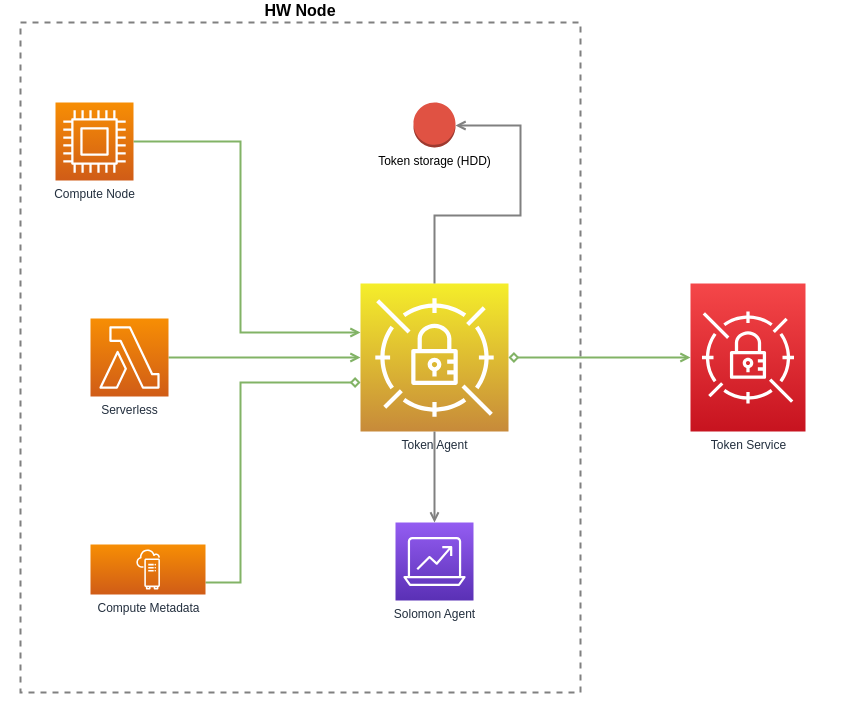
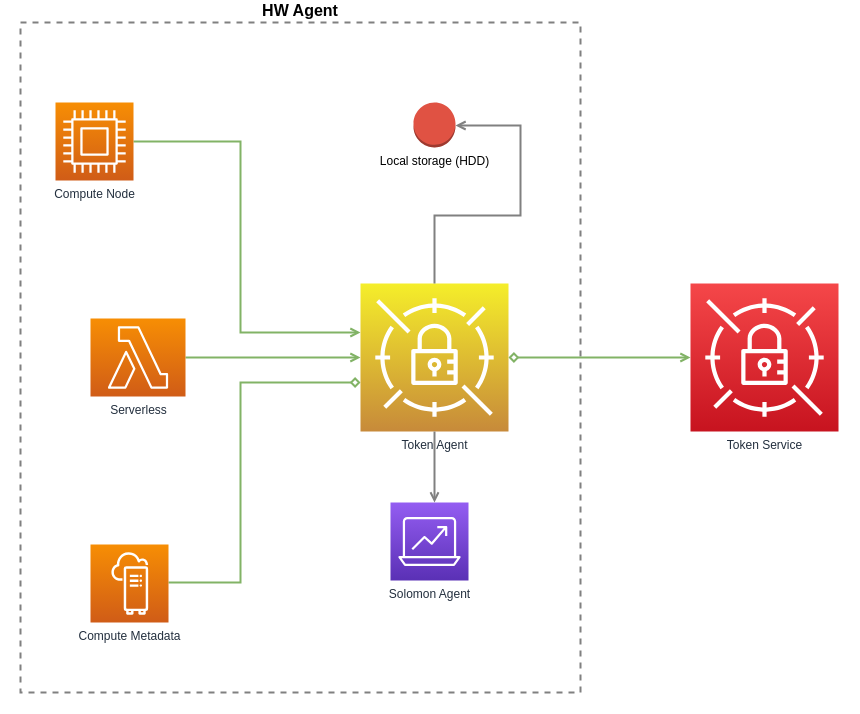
  <mxCell id="0" />
  <mxCell id="1" parent="0" />
- <mxCell id="2" value="HW Node" style="rounded=0;whiteSpace=wrap;html=1;strokeColor=#808080;strokeWidth=2;fillColor=none;gradientColor=#F34482;dashed=1;labelPosition=center;verticalLabelPosition=top;align=center;verticalAlign=bottom;fontSize=16;fontStyle=1" vertex="1" parent="1"><mxGeometry x="20" y="20" width="560" height="670" as="geometry" /></mxCell>
+ <mxCell id="2" value="HW Agent" style="rounded=0;whiteSpace=wrap;html=1;strokeColor=#808080;strokeWidth=2;fillColor=none;gradientColor=#F34482;dashed=1;labelPosition=center;verticalLabelPosition=top;align=center;verticalAlign=bottom;fontSize=16;fontStyle=1" vertex="1" parent="1"><mxGeometry x="20" y="20" width="560" height="670" as="geometry" /></mxCell>
  <mxCell id="3" value="" style="edgeStyle=orthogonalEdgeStyle;html=1;endArrow=diamond;elbow=vertical;startArrow=none;startFill=0;strokeColor=#82b366;rounded=0;strokeWidth=2;endFill=0;fillColor=#d5e8d4;" parent="1" source="11" edge="1" target="8"><mxGeometry width="100" relative="1" as="geometry"><mxPoint x="1267" y="630" as="sourcePoint" /><mxPoint x="1230" y="548" as="targetPoint" /><Array as="points"><mxPoint x="240" y="580" /><mxPoint x="240" y="380" /></Array></mxGeometry></mxCell>
  <mxCell id="4" value="" style="html=1;endArrow=none;elbow=vertical;startArrow=open;startFill=0;strokeColor=#82b366;strokeWidth=2;endFill=0;rounded=0;edgeStyle=orthogonalEdgeStyle;fillColor=#d5e8d4;" parent="1" target="9" edge="1"><mxGeometry width="100" relative="1" as="geometry"><mxPoint x="360" y="330" as="sourcePoint" /><mxPoint x="947" y="400" as="targetPoint" /><Array as="points"><mxPoint x="240" y="330" /><mxPoint x="240" y="139" /></Array></mxGeometry></mxCell>
  <mxCell id="5" value="" style="edgeStyle=orthogonalEdgeStyle;html=1;endArrow=diamond;elbow=vertical;startArrow=open;startFill=0;strokeColor=#82b366;rounded=0;strokeWidth=2;endFill=0;fillColor=#d5e8d4;" parent="1" target="8" edge="1" source="7"><mxGeometry width="100" relative="1" as="geometry"><mxPoint x="760" y="400" as="sourcePoint" /><mxPoint x="650" y="380" as="targetPoint" /><Array as="points"><mxPoint y="355" x="620" /><mxPoint y="355" x="620" /></Array></mxGeometry></mxCell>
  <mxCell id="6" value="" style="edgeStyle=orthogonalEdgeStyle;html=1;endArrow=none;elbow=vertical;startArrow=open;startFill=0;strokeColor=#82b366;rounded=0;strokeWidth=2;endFill=0;fillColor=#d5e8d4;" parent="1" edge="1" target="10"><mxGeometry width="100" relative="1" as="geometry"><mxPoint x="360" y="355" as="sourcePoint" /><mxPoint x="1273" y="530" as="targetPoint" /><Array as="points"><mxPoint x="350" y="355" /><mxPoint x="350" y="355" /></Array></mxGeometry></mxCell>
- <mxCell id="7" value="Token Service" style="outlineConnect=0;fontColor=#232F3E;gradientColor=#F54749;gradientDirection=north;fillColor=#C7131F;strokeColor=#ffffff;dashed=0;verticalLabelPosition=bottom;verticalAlign=top;align=center;html=1;fontSize=12;fontStyle=0;aspect=fixed;shape=mxgraph.aws4.resourceIcon;resIcon=mxgraph.aws4.secrets_manager;labelBackgroundColor=#ffffff;" parent="1" vertex="1"><mxGeometry x="690" y="281" width="115" height="148" as="geometry" /></mxCell>
+ <mxCell id="7" value="Token Service" style="outlineConnect=0;fontColor=#232F3E;gradientColor=#F54749;gradientDirection=north;fillColor=#C7131F;strokeColor=#ffffff;dashed=0;verticalLabelPosition=bottom;verticalAlign=top;align=center;html=1;fontSize=12;fontStyle=0;aspect=fixed;shape=mxgraph.aws4.resourceIcon;resIcon=mxgraph.aws4.secrets_manager;labelBackgroundColor=#ffffff;" parent="1" vertex="1"><mxGeometry x="690" y="281" width="148" height="148" as="geometry" /></mxCell>
  <mxCell id="8" value="Token Agent" style="outlineConnect=0;fontColor=#232F3E;gradientColor=#F5EE2A;gradientDirection=north;fillColor=#C78A3A;strokeColor=#ffffff;dashed=0;verticalLabelPosition=bottom;verticalAlign=top;align=center;html=1;fontSize=12;fontStyle=0;aspect=fixed;shape=mxgraph.aws4.resourceIcon;resIcon=mxgraph.aws4.secrets_manager;labelBackgroundColor=#ffffff;" vertex="1" parent="1"><mxGeometry x="360" y="281" width="148" height="148" as="geometry" /></mxCell>
  <mxCell id="9" value="Compute Node" style="outlineConnect=0;fontColor=#232F3E;gradientColor=#F78E04;gradientDirection=north;fillColor=#D05C17;strokeColor=#ffffff;dashed=0;verticalLabelPosition=bottom;verticalAlign=top;align=center;html=1;fontSize=12;fontStyle=0;aspect=fixed;shape=mxgraph.aws4.resourceIcon;resIcon=mxgraph.aws4.compute;" vertex="1" parent="1"><mxGeometry x="55" y="100" width="78" height="78" as="geometry" /></mxCell>
- <mxCell id="10" value="Serverless" style="outlineConnect=0;fontColor=#232F3E;gradientColor=#F78E04;gradientDirection=north;fillColor=#D05C17;strokeColor=#ffffff;dashed=0;verticalLabelPosition=bottom;verticalAlign=top;align=center;html=1;fontSize=12;fontStyle=0;aspect=fixed;shape=mxgraph.aws4.resourceIcon;resIcon=mxgraph.aws4.lambda;" vertex="1" parent="1"><mxGeometry x="90" y="316" width="78" height="78" as="geometry" /></mxCell>
- <mxCell id="11" value="Compute Metadata" style="outlineConnect=0;fontColor=#232F3E;gradientColor=#F78E04;gradientDirection=north;fillColor=#D05C17;strokeColor=#ffffff;dashed=0;verticalLabelPosition=bottom;verticalAlign=top;align=center;html=1;fontSize=12;fontStyle=0;aspect=fixed;shape=mxgraph.aws4.resourceIcon;resIcon=mxgraph.aws4.outposts;" vertex="1" parent="1"><mxGeometry x="90" y="542" width="115" height="50" as="geometry" /></mxCell>
- <mxCell id="12" value="Solomon Agent" style="outlineConnect=0;fontColor=#232F3E;gradientColor=#945DF2;gradientDirection=north;fillColor=#5A30B5;strokeColor=#ffffff;dashed=0;verticalLabelPosition=bottom;verticalAlign=top;align=center;html=1;fontSize=12;fontStyle=0;aspect=fixed;shape=mxgraph.aws4.resourceIcon;resIcon=mxgraph.aws4.analytics;labelBackgroundColor=#ffffff;" vertex="1" parent="1"><mxGeometry x="395" y="520" width="78" height="78" as="geometry" /></mxCell>
+ <mxCell id="10" value="Serverless" style="outlineConnect=0;fontColor=#232F3E;gradientColor=#F78E04;gradientDirection=north;fillColor=#D05C17;strokeColor=#ffffff;dashed=0;verticalLabelPosition=bottom;verticalAlign=top;align=center;html=1;fontSize=12;fontStyle=0;aspect=fixed;shape=mxgraph.aws4.resourceIcon;resIcon=mxgraph.aws4.lambda;" vertex="1" parent="1"><mxGeometry x="90" y="316" width="95" height="78" as="geometry" /></mxCell>
+ <mxCell id="11" value="Compute Metadata" style="outlineConnect=0;fontColor=#232F3E;gradientColor=#F78E04;gradientDirection=north;fillColor=#D05C17;strokeColor=#ffffff;dashed=0;verticalLabelPosition=bottom;verticalAlign=top;align=center;html=1;fontSize=12;fontStyle=0;aspect=fixed;shape=mxgraph.aws4.resourceIcon;resIcon=mxgraph.aws4.outposts;" vertex="1" parent="1"><mxGeometry x="90" y="542" width="78" height="78" as="geometry" /></mxCell>
+ <mxCell id="12" value="Solomon Agent" style="outlineConnect=0;fontColor=#232F3E;gradientColor=#945DF2;gradientDirection=north;fillColor=#5A30B5;strokeColor=#ffffff;dashed=0;verticalLabelPosition=bottom;verticalAlign=top;align=center;html=1;fontSize=12;fontStyle=0;aspect=fixed;shape=mxgraph.aws4.resourceIcon;resIcon=mxgraph.aws4.analytics;labelBackgroundColor=#ffffff;" vertex="1" parent="1"><mxGeometry x="390" y="500" width="78" height="78" as="geometry" /></mxCell>
  <mxCell id="13" value="" style="edgeStyle=orthogonalEdgeStyle;html=1;endArrow=open;elbow=vertical;startArrow=none;startFill=0;strokeColor=#808080;rounded=0;strokeWidth=2;endFill=0;" edge="1" parent="1" source="8" target="12"><mxGeometry width="100" relative="1" as="geometry"><mxPoint x="1267" y="630" as="sourcePoint" /><mxPoint x="1230" y="548" as="targetPoint" /><Array as="points"><mxPoint x="434" y="490" /><mxPoint x="434" y="490" /></Array></mxGeometry></mxCell>
- <mxCell id="14" value="&lt;div&gt;Token storage (HDD)&lt;/div&gt;&lt;div&gt;&lt;br&gt;&lt;/div&gt;" style="outlineConnect=0;dashed=0;verticalLabelPosition=bottom;verticalAlign=top;align=center;html=1;shape=mxgraph.aws3.object;fillColor=#E05243;gradientColor=none;" vertex="1" parent="1"><mxGeometry x="413" y="100" width="42" height="45" as="geometry" /></mxCell>
+ <mxCell id="14" value="&lt;div&gt;Local storage (HDD)&lt;/div&gt;&lt;div&gt;&lt;br&gt;&lt;/div&gt;" style="outlineConnect=0;dashed=0;verticalLabelPosition=bottom;verticalAlign=top;align=center;html=1;shape=mxgraph.aws3.object;fillColor=#E05243;gradientColor=none;" vertex="1" parent="1"><mxGeometry x="413" y="100" width="42" height="45" as="geometry" /></mxCell>
  <mxCell id="15" value="" style="edgeStyle=orthogonalEdgeStyle;html=1;endArrow=open;elbow=vertical;startArrow=none;startFill=0;strokeColor=#808080;rounded=0;strokeWidth=2;endFill=0;" edge="1" parent="1" source="8" target="14"><mxGeometry width="100" relative="1" as="geometry"><mxPoint x="444" y="439" as="sourcePoint" /><mxPoint x="444" y="530" as="targetPoint" /><Array as="points"><mxPoint x="434" y="213" /><mxPoint x="520" y="213" /><mxPoint x="520" y="123" /></Array></mxGeometry></mxCell>
